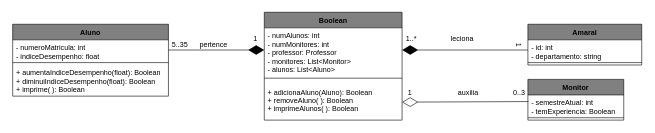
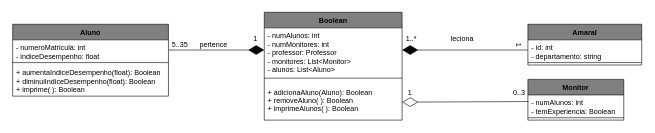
  <mxCell id="0" />
  <mxCell id="1" parent="0" />
  <mxCell id="2" value="Amaral" style="swimlane;fontStyle=1;align=center;verticalAlign=top;childLayout=stackLayout;horizontal=1;startSize=26;horizontalStack=0;resizeParent=1;resizeParentMax=0;resizeLast=0;collapsible=1;marginBottom=0;fontColor=#000000;fillColor=#808080;strokeColor=#000000;" parent="1" vertex="1"><mxGeometry x="880" y="40" width="190" height="68" as="geometry" /></mxCell>
  <mxCell id="3" value="- id: int&#10;- departamento: string" style="text;strokeColor=none;fillColor=none;align=left;verticalAlign=top;spacingLeft=4;spacingRight=4;overflow=hidden;rotatable=0;points=[[0,0.5],[1,0.5]];portConstraint=eastwest;fontColor=#000000;" parent="2" vertex="1"><mxGeometry y="26" width="190" height="34" as="geometry" /></mxCell>
  <mxCell id="4" value="" style="line;strokeWidth=1;fillColor=none;align=left;verticalAlign=middle;spacingTop=-1;spacingLeft=3;spacingRight=3;rotatable=0;labelPosition=right;points=[];portConstraint=eastwest;strokeColor=inherit;fontColor=#000000;" parent="2" vertex="1"><mxGeometry y="60" width="190" height="8" as="geometry" /></mxCell>
  <mxCell id="5" value="Boolean" style="swimlane;fontStyle=1;align=center;verticalAlign=top;childLayout=stackLayout;horizontal=1;startSize=26;horizontalStack=0;resizeParent=1;resizeParentMax=0;resizeLast=0;collapsible=1;marginBottom=0;fontColor=#000000;fillColor=#808080;strokeColor=#000000;" parent="1" vertex="1"><mxGeometry x="440" y="20" width="230" height="180" as="geometry" /></mxCell>
  <mxCell id="6" value="- numAlunos: int&#10;- numMonitores: int&#10;- professor: Professor&#10;- monitores: List&lt;Monitor&gt;&#10;- alunos: List&lt;Aluno&gt;" style="text;strokeColor=none;fillColor=none;align=left;verticalAlign=top;spacingLeft=4;spacingRight=4;overflow=hidden;rotatable=0;points=[[0,0.5],[1,0.5]];portConstraint=eastwest;fontColor=#000000;" parent="5" vertex="1"><mxGeometry y="26" width="230" height="74" as="geometry" /></mxCell>
  <mxCell id="7" value="" style="line;strokeWidth=1;fillColor=none;align=left;verticalAlign=middle;spacingTop=-1;spacingLeft=3;spacingRight=3;rotatable=0;labelPosition=right;points=[];portConstraint=eastwest;strokeColor=inherit;fontColor=#000000;" parent="5" vertex="1"><mxGeometry y="100" width="230" height="20" as="geometry" /></mxCell>
  <mxCell id="8" value="+ adicionaAluno(Aluno): Boolean&#10;+ removeAluno( ): Boolean&#10;+ imprimeAlunos( ): Boolean&#10;" style="text;strokeColor=none;fillColor=none;align=left;verticalAlign=top;spacingLeft=4;spacingRight=4;overflow=hidden;rotatable=0;points=[[0,0.5],[1,0.5]];portConstraint=eastwest;fontColor=#000000;" parent="5" vertex="1"><mxGeometry y="120" width="230" height="60" as="geometry" /></mxCell>
  <mxCell id="9" value="Aluno" style="swimlane;fontStyle=1;align=center;verticalAlign=top;childLayout=stackLayout;horizontal=1;startSize=26;horizontalStack=0;resizeParent=1;resizeParentMax=0;resizeLast=0;collapsible=1;marginBottom=0;fontColor=#000000;fillColor=#808080;strokeColor=#000000;" parent="1" vertex="1"><mxGeometry x="20" y="40" width="260" height="120" as="geometry" /></mxCell>
  <mxCell id="10" value="- numeroMatricula: int&#10;- indiceDesempenho: float" style="text;strokeColor=none;fillColor=none;align=left;verticalAlign=top;spacingLeft=4;spacingRight=4;overflow=hidden;rotatable=0;points=[[0,0.5],[1,0.5]];portConstraint=eastwest;fontColor=#000000;" parent="9" vertex="1"><mxGeometry y="26" width="260" height="34" as="geometry" /></mxCell>
  <mxCell id="11" value="" style="line;strokeWidth=1;fillColor=none;align=left;verticalAlign=middle;spacingTop=-1;spacingLeft=3;spacingRight=3;rotatable=0;labelPosition=right;points=[];portConstraint=eastwest;strokeColor=inherit;fontColor=#000000;" parent="9" vertex="1"><mxGeometry y="60" width="260" height="8" as="geometry" /></mxCell>
  <mxCell id="12" value="+ aumentaIndiceDesempenho(float): Boolean&#10;+ diminuiIndiceDesempenho(float): Boolean&#10;+ imprime( ): Boolean" style="text;strokeColor=none;fillColor=none;align=left;verticalAlign=top;spacingLeft=4;spacingRight=4;overflow=hidden;rotatable=0;points=[[0,0.5],[1,0.5]];portConstraint=eastwest;fontColor=#000000;" parent="9" vertex="1"><mxGeometry y="68" width="260" height="52" as="geometry" /></mxCell>
  <mxCell id="13" value="Monitor" style="swimlane;fontStyle=1;align=center;verticalAlign=top;childLayout=stackLayout;horizontal=1;startSize=26;horizontalStack=0;resizeParent=1;resizeParentMax=0;resizeLast=0;collapsible=1;marginBottom=0;fontColor=#000000;fillColor=#808080;strokeColor=#000000;" parent="1" vertex="1"><mxGeometry x="880" y="132" width="160" height="68" as="geometry" /></mxCell>
- <mxCell id="14" value="- semestreAtual: int&#10;- temExperiencia: Boolean" style="text;strokeColor=none;fillColor=none;align=left;verticalAlign=top;spacingLeft=4;spacingRight=4;overflow=hidden;rotatable=0;points=[[0,0.5],[1,0.5]];portConstraint=eastwest;fontColor=#000000;" parent="13" vertex="1"><mxGeometry y="26" width="160" height="34" as="geometry" /></mxCell>
+ <mxCell id="14" value="- numAlunos: int&#10;- temExperiencia: Boolean" style="text;strokeColor=none;fillColor=none;align=left;verticalAlign=top;spacingLeft=4;spacingRight=4;overflow=hidden;rotatable=0;points=[[0,0.5],[1,0.5]];portConstraint=eastwest;fontColor=#000000;" parent="13" vertex="1"><mxGeometry y="26" width="160" height="34" as="geometry" /></mxCell>
  <mxCell id="15" value="" style="line;strokeWidth=1;fillColor=none;align=left;verticalAlign=middle;spacingTop=-1;spacingLeft=3;spacingRight=3;rotatable=0;labelPosition=right;points=[];portConstraint=eastwest;strokeColor=inherit;fontColor=#000000;" parent="13" vertex="1"><mxGeometry y="60" width="160" height="8" as="geometry" /></mxCell>
- <mxCell id="16" value="auxilia" style="text;html=1;align=center;verticalAlign=middle;resizable=0;points=[];autosize=1;strokeColor=none;fillColor=none;fontColor=#000000;" parent="1" vertex="1"><mxGeometry x="750" y="140" width="60" height="30" as="geometry" /></mxCell>
  <mxCell id="17" value="" style="endArrow=diamondThin;endFill=0;endSize=24;html=1;exitX=0.006;exitY=0.324;exitDx=0;exitDy=0;exitPerimeter=0;entryX=1;entryY=0.5;entryDx=0;entryDy=0;fontColor=#000000;strokeColor=#000000;" parent="1" source="14" target="8" edge="1"><mxGeometry width="160" relative="1" as="geometry"><mxPoint x="770" y="180" as="sourcePoint" /><mxPoint x="620" y="180" as="targetPoint" /></mxGeometry></mxCell>
  <mxCell id="18" value="" style="endArrow=diamondThin;endFill=1;endSize=24;html=1;entryX=1;entryY=0.5;entryDx=0;entryDy=0;exitX=0;exitY=0.5;exitDx=0;exitDy=0;fontColor=#000000;strokeColor=#000000;" parent="1" source="3" target="6" edge="1"><mxGeometry width="160" relative="1" as="geometry"><mxPoint x="610" y="-30" as="sourcePoint" /><mxPoint x="770" y="-30" as="targetPoint" /></mxGeometry></mxCell>
  <mxCell id="19" value="" style="endArrow=diamondThin;endFill=1;endSize=24;html=1;exitX=1;exitY=0.5;exitDx=0;exitDy=0;entryX=0;entryY=0.5;entryDx=0;entryDy=0;fontColor=#000000;strokeColor=#000000;" parent="1" source="10" target="6" edge="1"><mxGeometry width="160" relative="1" as="geometry"><mxPoint x="470" y="140" as="sourcePoint" /><mxPoint x="400" y="140" as="targetPoint" /></mxGeometry></mxCell>
  <mxCell id="20" value="leciona" style="text;html=1;align=center;verticalAlign=middle;resizable=0;points=[];autosize=1;strokeColor=none;fillColor=none;fontColor=#000000;" parent="1" vertex="1"><mxGeometry x="740" y="49" width="60" height="30" as="geometry" /></mxCell>
  <mxCell id="21" value="pertence" style="text;html=1;align=center;verticalAlign=middle;resizable=0;points=[];autosize=1;strokeColor=none;fillColor=none;fontColor=#000000;" parent="1" vertex="1"><mxGeometry x="320" y="59" width="70" height="30" as="geometry" /></mxCell>
  <mxCell id="22" value="5..35" style="text;html=1;align=center;verticalAlign=middle;resizable=0;points=[];autosize=1;strokeColor=none;fillColor=none;fontColor=#000000;" parent="1" vertex="1"><mxGeometry x="274" y="59" width="50" height="30" as="geometry" /></mxCell>
  <mxCell id="23" value="1" style="text;html=1;align=center;verticalAlign=middle;resizable=0;points=[];autosize=1;strokeColor=none;fillColor=none;fontColor=#000000;rotation=90;" parent="1" vertex="1"><mxGeometry x="850" y="59" width="30" height="30" as="geometry" /></mxCell>
  <mxCell id="24" value="0..3" style="text;html=1;align=center;verticalAlign=middle;resizable=0;points=[];autosize=1;strokeColor=none;fillColor=none;fontColor=#000000;" parent="1" vertex="1"><mxGeometry x="845" y="140" width="40" height="30" as="geometry" /></mxCell>
  <mxCell id="25" value="1..*" style="text;html=1;align=center;verticalAlign=middle;resizable=0;points=[];autosize=1;strokeColor=none;fillColor=none;fontColor=#000000;" parent="1" vertex="1"><mxGeometry x="665" y="50" width="40" height="30" as="geometry" /></mxCell>
  <mxCell id="26" value="1" style="text;html=1;align=center;verticalAlign=middle;resizable=0;points=[];autosize=1;strokeColor=none;fillColor=none;fontColor=#000000;" parent="1" vertex="1"><mxGeometry x="668" y="140" width="30" height="30" as="geometry" /></mxCell>
  <mxCell id="27" value="1" style="text;html=1;align=center;verticalAlign=middle;resizable=0;points=[];autosize=1;strokeColor=none;fillColor=none;fontColor=#000000;" parent="1" vertex="1"><mxGeometry x="410" y="50" width="30" height="30" as="geometry" /></mxCell>
